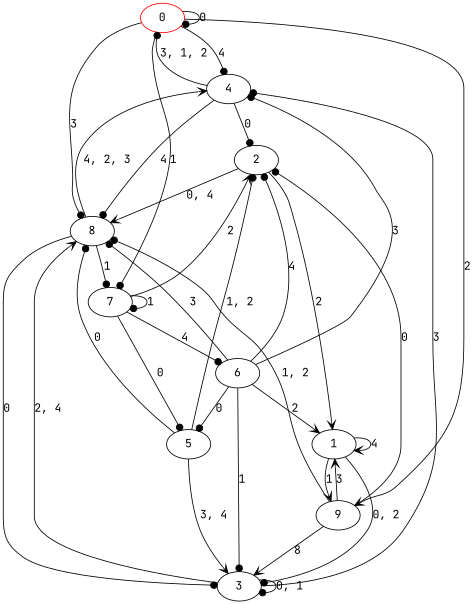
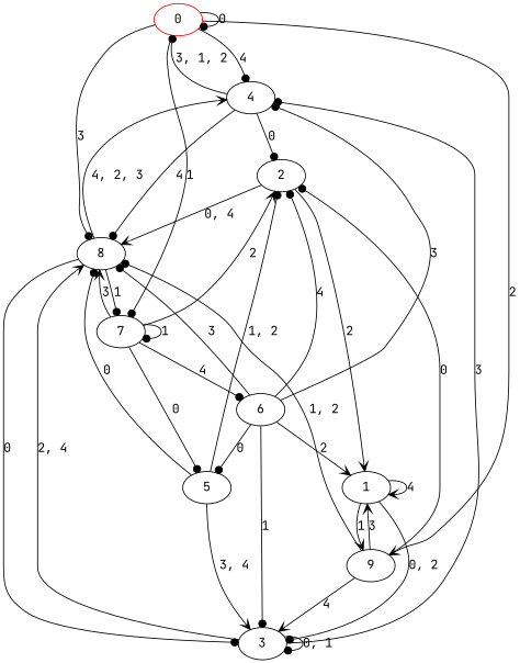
  digraph {
    fontname="JetBrains Mono"
    node [fontname="JetBrains Mono"]
    edge [arrowhead=dot fontname="JetBrains Mono"]
    n1 [color=red label=0]
    n2 [label=4]
    n3 [label=7]
    n4 [label=8]
    n5 [label=9]
    n6 [label=2]
    n7 [label=5]
    n8 [label=6]
    n9 [label=3]
    n10 [label=1]
    n1 -> n1 [label=0]
    n1 -> n2 [label=4]
    n1 -> n3 [label=1]
    n1 -> n4 [label=3]
    n1 -> n5 [arrowhead=vee label=2]
    n2 -> n1 [label="3, 1, 2"]
    n2 -> n4 [label=4]
    n2 -> n6 [label=0]
    n3 -> n3 [label=1]
+   n3 -> n4 [arrowhead=vee label=3]
    n3 -> n6 [arrowhead=vee label=2]
    n3 -> n7 [label=0]
    n3 -> n8 [label=4]
    n4 -> n2 [arrowhead=vee label="4, 2, 3"]
    n4 -> n3 [label=1]
    n4 -> n9 [label=0]
    n5 -> n4 [label="1, 2"]
    n5 -> n6 [label=0]
-   n5 -> n9 [arrowhead=vee label=8]
+   n5 -> n9 [arrowhead=vee label=4]
    n5 -> n10 [arrowhead=vee label=3]
    n6 -> n4 [arrowhead=vee label="0, 4"]
    n6 -> n10 [arrowhead=vee label=2]
    n7 -> n4 [label=0]
    n7 -> n6 [label="1, 2"]
    n7 -> n9 [arrowhead=vee label="3, 4"]
    n8 -> n2 [label=3]
    n8 -> n4 [label=3]
    n8 -> n6 [label=4]
    n8 -> n7 [label=0]
    n8 -> n9 [label=1]
    n8 -> n10 [arrowhead=vee label=2]
    n9 -> n2 [label=3]
    n9 -> n4 [arrowhead=vee label="2, 4"]
    n9 -> n9 [label="0, 1"]
    n10 -> n5 [arrowhead=vee label=1]
    n10 -> n9 [label="0, 2"]
    n10 -> n10 [arrowhead=vee label=4]
  }
